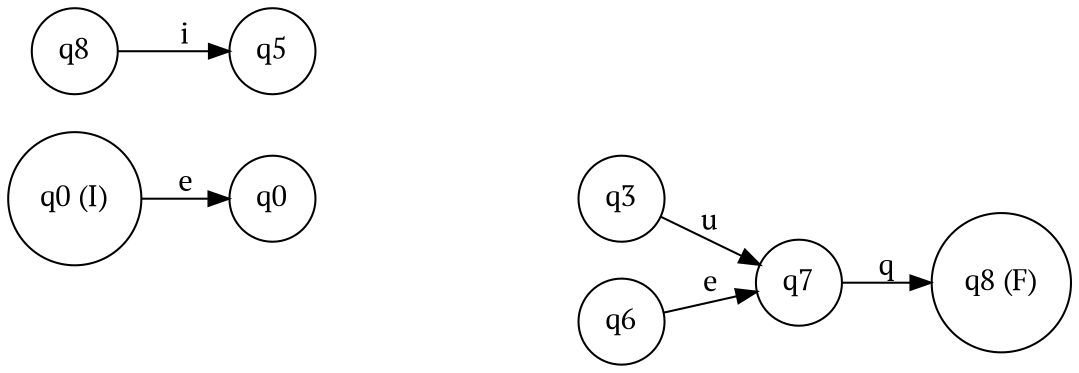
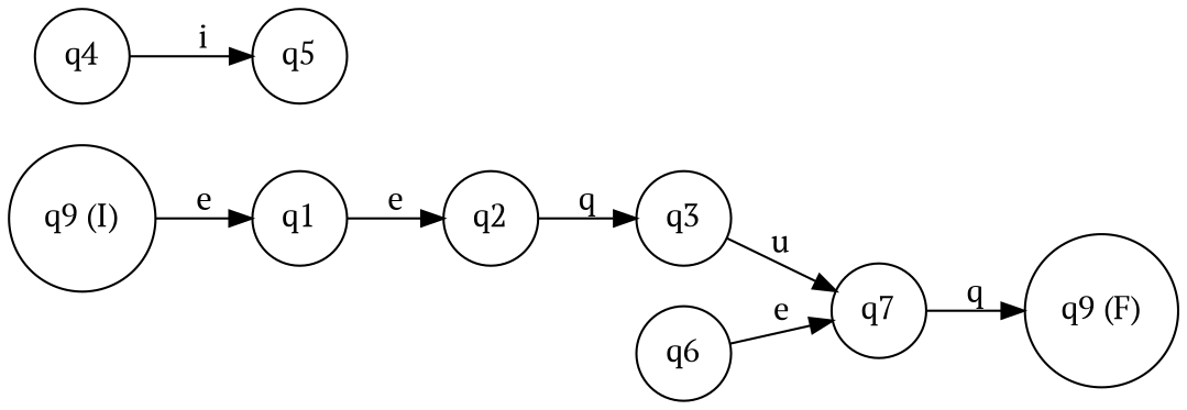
  digraph {
    fontname="PT Serif"
    rankdir=LR
    node [fontname="PT Serif" shape=circle]
    edge [fontname="PT Serif"]
-   n1 [label="q0 (I)"]
-   n2 [label=q0]
+   n1 [label="q9 (I)"]
+   n2 [label=q1]
+   n3 [label=q2]
    n4 [label=q3]
    n5 [label=q7]
-   n6 [label=q8]
+   n6 [label=q4]
    n7 [label=q5]
    n8 [label=q6]
-   n9 [label="q8 (F)"]
+   n9 [label="q9 (F)"]
    n1 -> n2 [label=e]
+   n2 -> n3 [label=e]
+   n3 -> n4 [label=q]
    n4 -> n5 [label=u]
    n5 -> n9 [label=q]
    n6 -> n7 [label=i]
    n8 -> n5 [label=e]
  }
